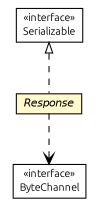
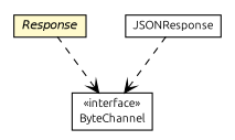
  digraph {
    fontname=Ubuntu
    nodesep=0.25
    ranksep=0.5
    node [fontcolor=black fontname=Ubuntu fontsize=10.0 shape=plaintext]
    edge [arrowhead=open color=black fontcolor=black fontname=Ubuntu fontsize=10.0 headport=p labelfontname=Helvetica labelfontsize=10 style=dashed tailport=p]
    n1 [label=<<table title="babble.net.Response" border="0" cellborder="1" cellspacing="0" cellpadding="2" port="p" bgcolor="lemonChiffon" href="./Response.html"> 		<tr><td><table border="0" cellspacing="0" cellpadding="1"> <tr><td align="center" balign="center"><font face="Helvetica-Oblique"> Response </font></td></tr> 		</table></td></tr> 		</table>>]
    n2 [label=<<table title="java.nio.channels.ByteChannel" border="0" cellborder="1" cellspacing="0" cellpadding="2" port="p" href="http://java.sun.com/j2se/1.4.2/docs/api/java/nio/channels/ByteChannel.html"> 		<tr><td><table border="0" cellspacing="0" cellpadding="1"> <tr><td align="center" balign="center"> &#171;interface&#187; </td></tr> <tr><td align="center" balign="center"> ByteChannel </td></tr> 		</table></td></tr> 		</table>>]
-   n4 [label=<<table title="java.io.Serializable" border="0" cellborder="1" cellspacing="0" cellpadding="2" port="p" href="http://java.sun.com/j2se/1.4.2/docs/api/java/io/Serializable.html"> 		<tr><td><table border="0" cellspacing="0" cellpadding="1"> <tr><td align="center" balign="center"> &#171;interface&#187; </td></tr> <tr><td align="center" balign="center"> Serializable </td></tr> 		</table></td></tr> 		</table>>]
+   n3 [label=<<table title="babble.net.json.JSONResponse" border="0" cellborder="1" cellspacing="0" cellpadding="2" port="p" href="./json/JSONResponse.html"> 		<tr><td><table border="0" cellspacing="0" cellpadding="1"> <tr><td align="center" balign="center"> JSONResponse </td></tr> 		</table></td></tr> 		</table>>]
    n1 -> n2
-   n4 -> n1 [arrowtail=empty dir=back fontsize=10 arrowhead="" color="" fontcolor=""]
+   n3 -> n2
  }
